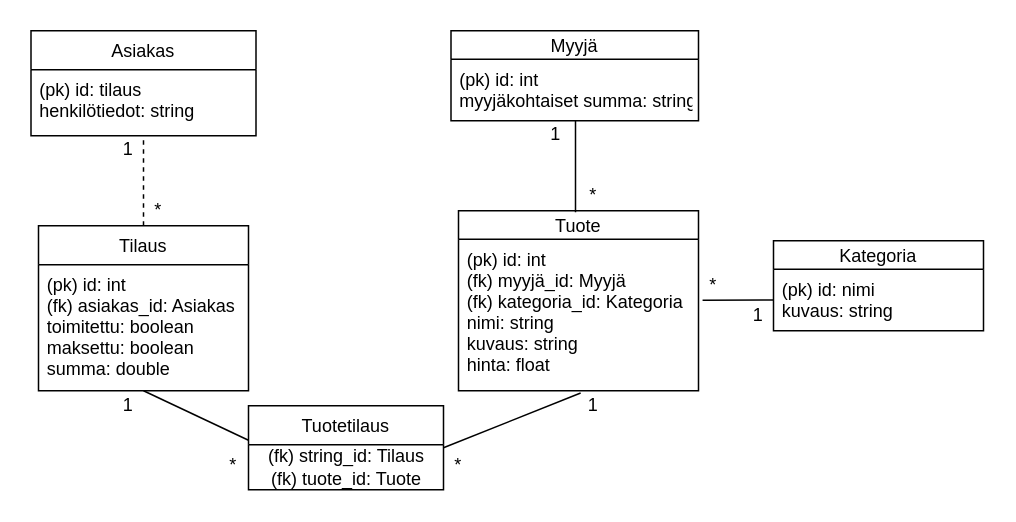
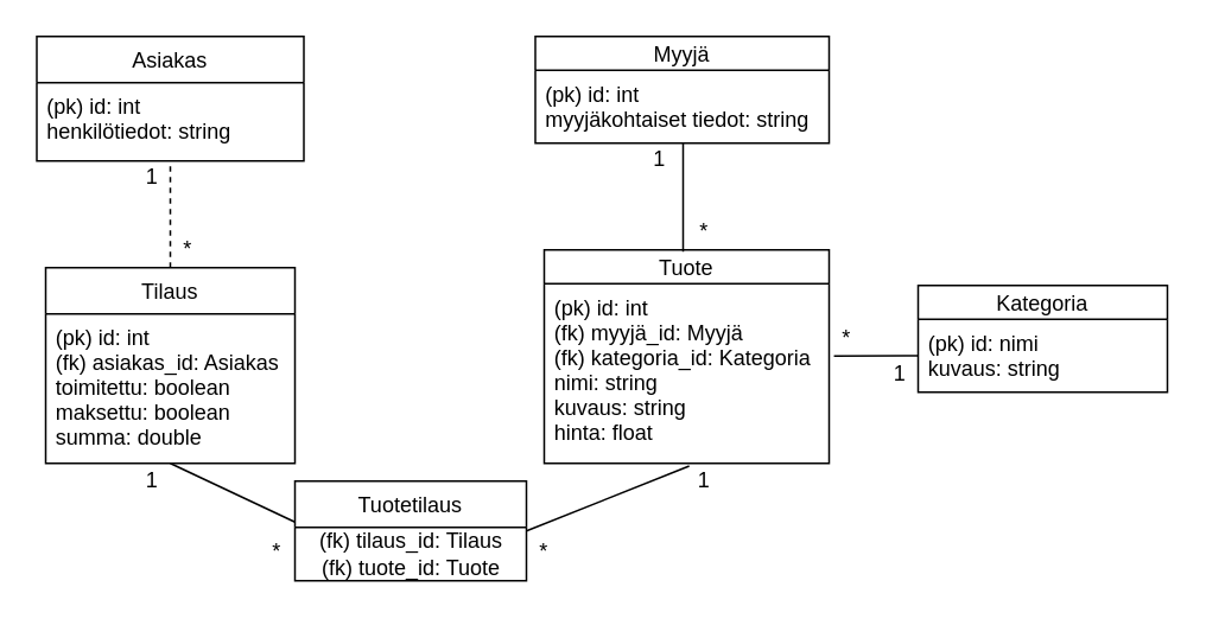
  <mxCell id="0" />
  <mxCell id="1" parent="0" />
  <mxCell id="2" value="Asiakas" style="swimlane;fontStyle=0;childLayout=stackLayout;horizontal=1;startSize=26;fillColor=none;horizontalStack=0;resizeParent=1;resizeParentMax=0;resizeLast=0;collapsible=1;marginBottom=0;" parent="1" vertex="1"><mxGeometry x="20" y="20" width="150" height="70" as="geometry" /></mxCell>
- <mxCell id="3" value="(pk) id: tilaus&#10;henkilötiedot: string" style="text;strokeColor=none;fillColor=none;align=left;verticalAlign=top;spacingLeft=4;spacingRight=4;overflow=hidden;rotatable=0;points=[[0,0.5],[1,0.5]];portConstraint=eastwest;" parent="2" vertex="1"><mxGeometry y="26" width="150" height="44" as="geometry" /></mxCell>
+ <mxCell id="3" value="(pk) id: int&#10;henkilötiedot: string" style="text;strokeColor=none;fillColor=none;align=left;verticalAlign=top;spacingLeft=4;spacingRight=4;overflow=hidden;rotatable=0;points=[[0,0.5],[1,0.5]];portConstraint=eastwest;" parent="2" vertex="1"><mxGeometry y="26" width="150" height="44" as="geometry" /></mxCell>
  <mxCell id="4" value="Myyjä" style="swimlane;fontStyle=0;childLayout=stackLayout;horizontal=1;startSize=19;fillColor=none;horizontalStack=0;resizeParent=1;resizeParentMax=0;resizeLast=0;collapsible=1;marginBottom=0;" parent="1" vertex="1"><mxGeometry x="300" y="20" width="165" height="60" as="geometry" /></mxCell>
- <mxCell id="5" value="(pk) id: int&#10;myyjäkohtaiset summa: string&#10;" style="text;strokeColor=none;fillColor=none;align=left;verticalAlign=top;spacingLeft=4;spacingRight=4;overflow=hidden;rotatable=0;points=[[0,0.5],[1,0.5]];portConstraint=eastwest;" parent="4" vertex="1"><mxGeometry y="19" width="165" height="41" as="geometry" /></mxCell>
+ <mxCell id="5" value="(pk) id: int&#10;myyjäkohtaiset tiedot: string&#10;" style="text;strokeColor=none;fillColor=none;align=left;verticalAlign=top;spacingLeft=4;spacingRight=4;overflow=hidden;rotatable=0;points=[[0,0.5],[1,0.5]];portConstraint=eastwest;" parent="4" vertex="1"><mxGeometry y="19" width="165" height="41" as="geometry" /></mxCell>
  <mxCell id="6" value="Tuote" style="swimlane;fontStyle=0;childLayout=stackLayout;horizontal=1;startSize=19;fillColor=none;horizontalStack=0;resizeParent=1;resizeParentMax=0;resizeLast=0;collapsible=1;marginBottom=0;" parent="1" vertex="1"><mxGeometry x="305" y="140" width="160" height="120" as="geometry" /></mxCell>
  <mxCell id="7" value="(pk) id: int&#10;(fk) myyjä_id: Myyjä&#10;(fk) kategoria_id: Kategoria&#10;nimi: string&#10;kuvaus: string&#10;hinta: float&#10;&#10;" style="text;strokeColor=none;fillColor=none;align=left;verticalAlign=top;spacingLeft=4;spacingRight=4;overflow=hidden;rotatable=0;points=[[0,0.5],[1,0.5]];portConstraint=eastwest;" parent="6" vertex="1"><mxGeometry y="19" width="160" height="101" as="geometry" /></mxCell>
  <mxCell id="8" value="Tilaus" style="swimlane;fontStyle=0;childLayout=stackLayout;horizontal=1;startSize=26;fillColor=none;horizontalStack=0;resizeParent=1;resizeParentMax=0;resizeLast=0;collapsible=1;marginBottom=0;" parent="1" vertex="1"><mxGeometry x="25" y="150" width="140" height="110" as="geometry" /></mxCell>
  <mxCell id="9" value="(pk) id: int&#10;(fk) asiakas_id: Asiakas&#10;toimitettu: boolean &#10;maksettu: boolean&#10;summa: double&#10;" style="text;strokeColor=none;fillColor=none;align=left;verticalAlign=top;spacingLeft=4;spacingRight=4;overflow=hidden;rotatable=0;points=[[0,0.5],[1,0.5]];portConstraint=eastwest;" parent="8" vertex="1"><mxGeometry y="26" width="140" height="84" as="geometry" /></mxCell>
  <mxCell id="10" value="Tuotetilaus" style="swimlane;fontStyle=0;childLayout=stackLayout;horizontal=1;startSize=26;fillColor=none;horizontalStack=0;resizeParent=1;resizeParentMax=0;resizeLast=0;collapsible=1;marginBottom=0;" parent="1" vertex="1"><mxGeometry x="165" y="270" width="130" height="56" as="geometry" /></mxCell>
- <mxCell id="11" value="&lt;div&gt;(fk) string_id: Tilaus&lt;/div&gt;&lt;div&gt;(fk) tuote_id: Tuote&lt;br&gt;&lt;/div&gt;" style="text;html=1;align=center;verticalAlign=middle;resizable=0;points=[];autosize=1;" parent="10" vertex="1"><mxGeometry y="26" width="130" height="30" as="geometry" /></mxCell>
+ <mxCell id="11" value="&lt;div&gt;(fk) tilaus_id: Tilaus&lt;/div&gt;&lt;div&gt;(fk) tuote_id: Tuote&lt;br&gt;&lt;/div&gt;" style="text;html=1;align=center;verticalAlign=middle;resizable=0;points=[];autosize=1;" parent="10" vertex="1"><mxGeometry y="26" width="130" height="30" as="geometry" /></mxCell>
  <mxCell id="12" value="" style="endArrow=none;html=1;" parent="1" edge="1"><mxGeometry width="50" height="50" relative="1" as="geometry"><mxPoint x="165" y="293" as="sourcePoint" /><mxPoint x="95" y="260" as="targetPoint" /></mxGeometry></mxCell>
  <mxCell id="13" value="" style="endArrow=none;html=1;exitX=1;exitY=0.5;exitDx=0;exitDy=0;entryX=0.509;entryY=1.015;entryDx=0;entryDy=0;entryPerimeter=0;" parent="1" source="10" target="7" edge="1"><mxGeometry width="50" height="50" relative="1" as="geometry"><mxPoint x="172" y="303.01" as="sourcePoint" /><mxPoint x="375" y="219" as="targetPoint" /></mxGeometry></mxCell>
  <mxCell id="14" value="" style="endArrow=none;html=1;exitX=0.5;exitY=0;exitDx=0;exitDy=0;dashed=1;" parent="1" source="8" target="3" edge="1"><mxGeometry width="50" height="50" relative="1" as="geometry"><mxPoint x="175" y="303" as="sourcePoint" /><mxPoint x="75" y="90" as="targetPoint" /></mxGeometry></mxCell>
  <mxCell id="15" value="*" style="text;html=1;strokeColor=none;fillColor=none;align=center;verticalAlign=middle;whiteSpace=wrap;rounded=0;" parent="1" vertex="1"><mxGeometry x="85" y="130" width="40" height="20" as="geometry" /></mxCell>
  <mxCell id="16" value="1" style="text;html=1;strokeColor=none;fillColor=none;align=center;verticalAlign=middle;whiteSpace=wrap;rounded=0;" parent="1" vertex="1"><mxGeometry x="70" y="90" width="30" height="18" as="geometry" /></mxCell>
  <mxCell id="17" value="*" style="text;html=1;strokeColor=none;fillColor=none;align=center;verticalAlign=middle;whiteSpace=wrap;rounded=0;" parent="1" vertex="1"><mxGeometry x="295" y="300" width="20" height="20" as="geometry" /></mxCell>
  <mxCell id="18" value="1" style="text;html=1;strokeColor=none;fillColor=none;align=center;verticalAlign=middle;whiteSpace=wrap;rounded=0;" parent="1" vertex="1"><mxGeometry x="385" y="260" width="20" height="20" as="geometry" /></mxCell>
  <mxCell id="19" value="1" style="text;html=1;strokeColor=none;fillColor=none;align=center;verticalAlign=middle;whiteSpace=wrap;rounded=0;" parent="1" vertex="1"><mxGeometry x="75" y="260" width="20" height="20" as="geometry" /></mxCell>
  <mxCell id="20" value="*" style="text;html=1;strokeColor=none;fillColor=none;align=center;verticalAlign=middle;whiteSpace=wrap;rounded=0;" parent="1" vertex="1"><mxGeometry x="145" y="300" width="20" height="20" as="geometry" /></mxCell>
  <mxCell id="21" value="" style="endArrow=none;html=1;" parent="1" edge="1"><mxGeometry width="50" height="50" relative="1" as="geometry"><mxPoint x="383" y="141" as="sourcePoint" /><mxPoint x="383" y="80" as="targetPoint" /></mxGeometry></mxCell>
  <mxCell id="22" value="1" style="text;html=1;strokeColor=none;fillColor=none;align=center;verticalAlign=middle;whiteSpace=wrap;rounded=0;" parent="1" vertex="1"><mxGeometry x="355" y="80" width="30" height="18" as="geometry" /></mxCell>
  <mxCell id="23" value="*" style="text;html=1;strokeColor=none;fillColor=none;align=center;verticalAlign=middle;whiteSpace=wrap;rounded=0;" parent="1" vertex="1"><mxGeometry x="375" y="120" width="40" height="20" as="geometry" /></mxCell>
  <mxCell id="24" value="Kategoria" style="swimlane;fontStyle=0;childLayout=stackLayout;horizontal=1;startSize=19;fillColor=none;horizontalStack=0;resizeParent=1;resizeParentMax=0;resizeLast=0;collapsible=1;marginBottom=0;" parent="1" vertex="1"><mxGeometry x="515" y="160" width="140" height="60" as="geometry" /></mxCell>
  <mxCell id="25" value="(pk) id: nimi&#10;kuvaus: string&#10;&#10;" style="text;strokeColor=none;fillColor=none;align=left;verticalAlign=top;spacingLeft=4;spacingRight=4;overflow=hidden;rotatable=0;points=[[0,0.5],[1,0.5]];portConstraint=eastwest;" parent="24" vertex="1"><mxGeometry y="19" width="140" height="41" as="geometry" /></mxCell>
  <mxCell id="26" value="" style="endArrow=none;html=1;exitX=0;exitY=0.5;exitDx=0;exitDy=0;entryX=1.017;entryY=0.402;entryDx=0;entryDy=0;entryPerimeter=0;" parent="1" source="25" target="7" edge="1"><mxGeometry width="50" height="50" relative="1" as="geometry"><mxPoint x="305" y="308" as="sourcePoint" /><mxPoint x="382.9" y="241.224" as="targetPoint" /></mxGeometry></mxCell>
  <mxCell id="27" value="1" style="text;html=1;strokeColor=none;fillColor=none;align=center;verticalAlign=middle;whiteSpace=wrap;rounded=0;" parent="1" vertex="1"><mxGeometry x="495" y="200" width="20" height="20" as="geometry" /></mxCell>
  <mxCell id="28" value="*" style="text;html=1;strokeColor=none;fillColor=none;align=center;verticalAlign=middle;whiteSpace=wrap;rounded=0;" parent="1" vertex="1"><mxGeometry x="455" y="180" width="40" height="20" as="geometry" /></mxCell>
